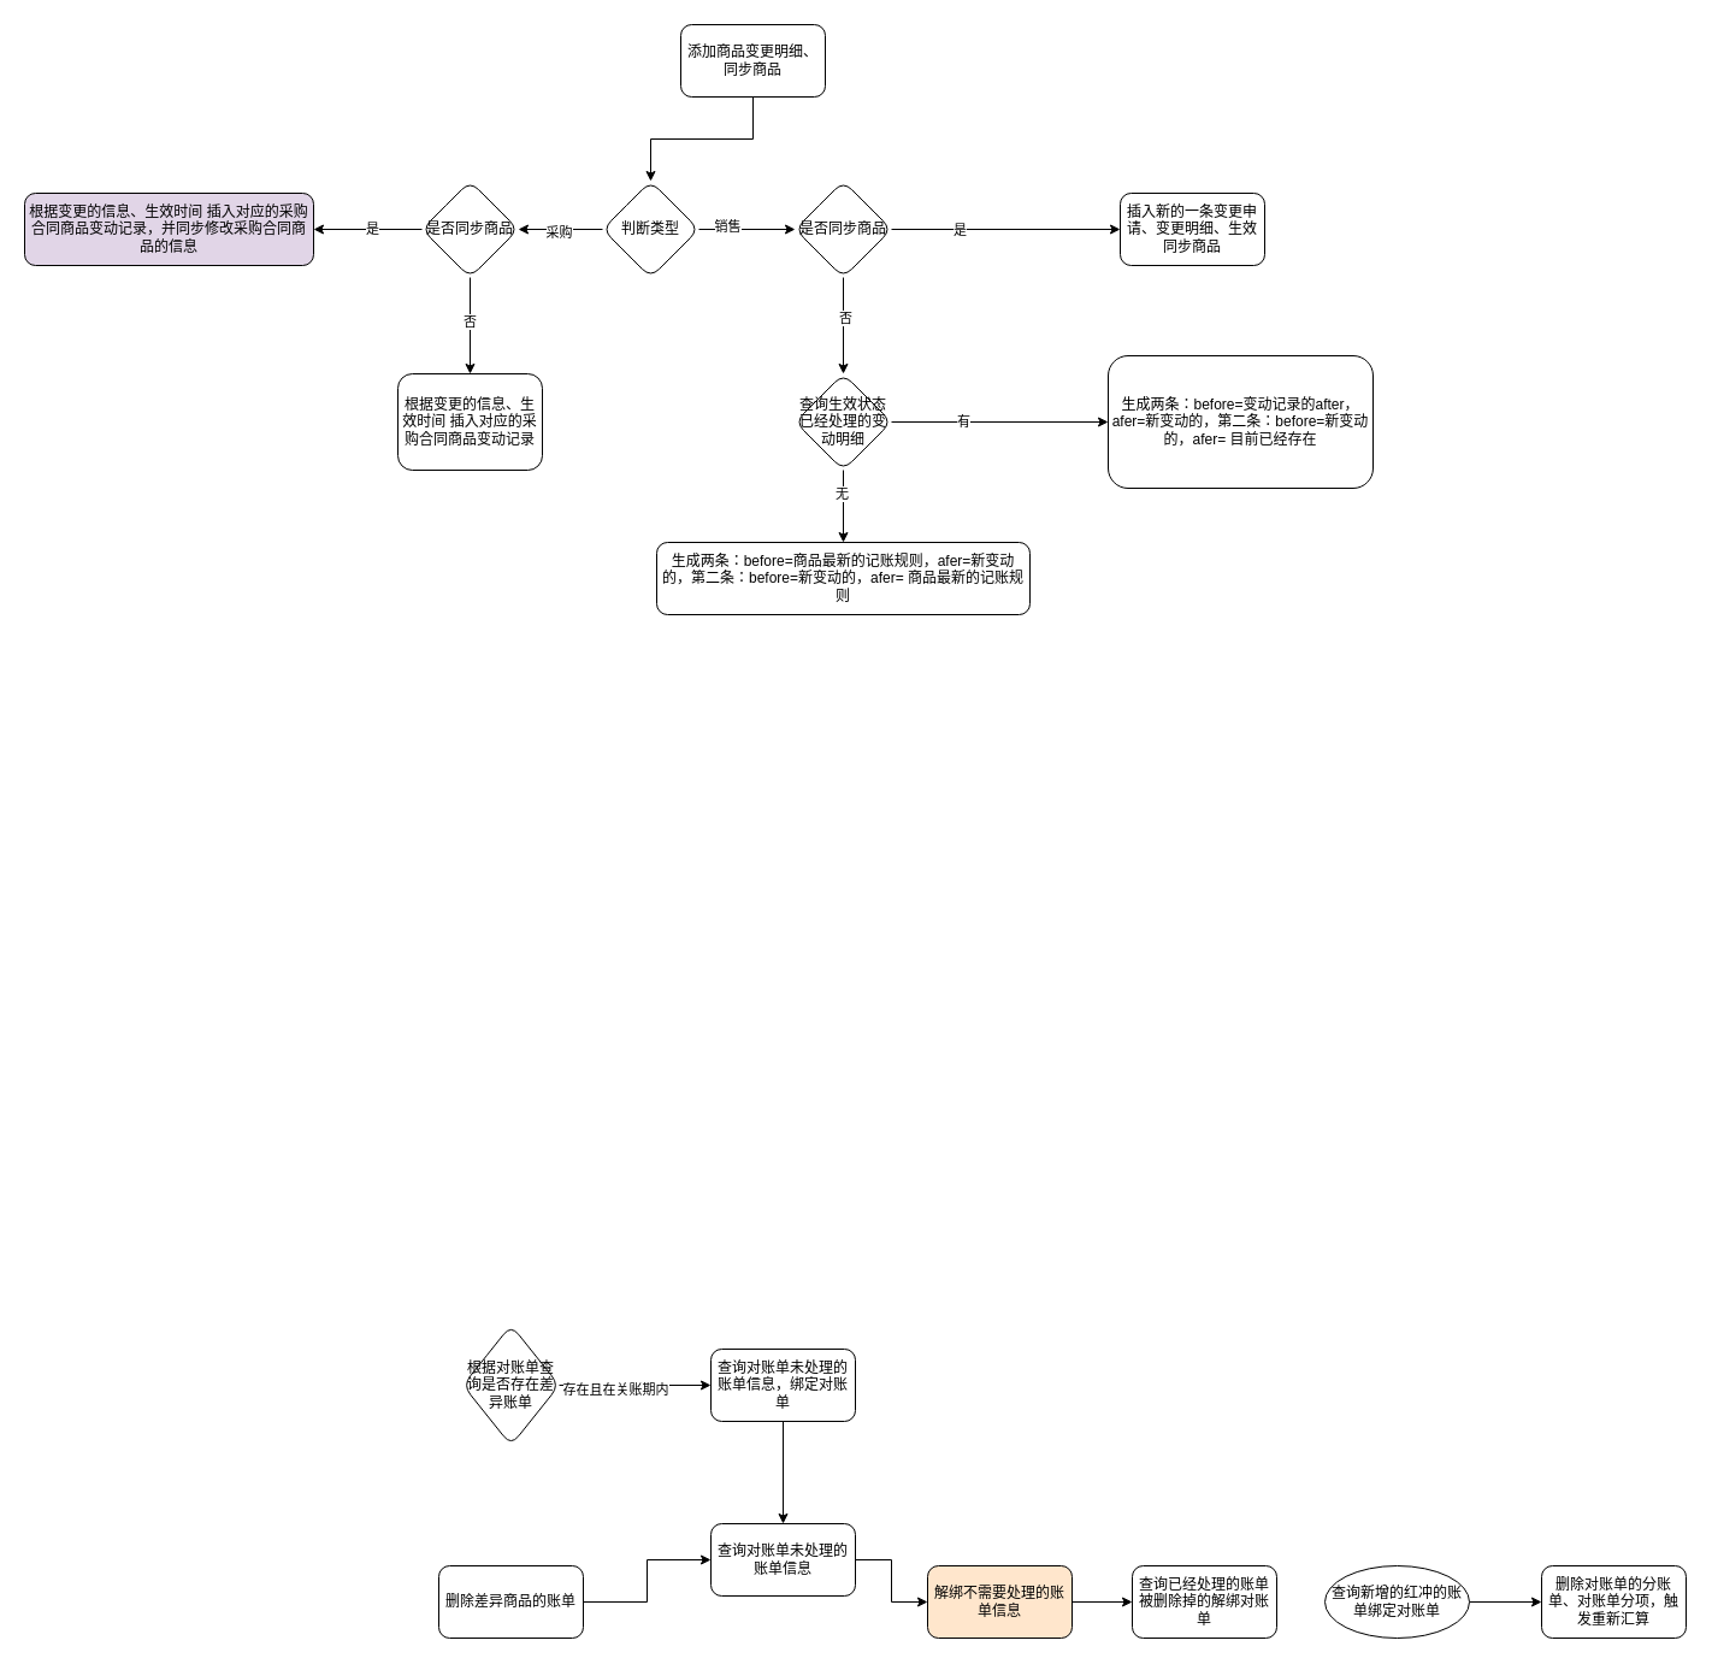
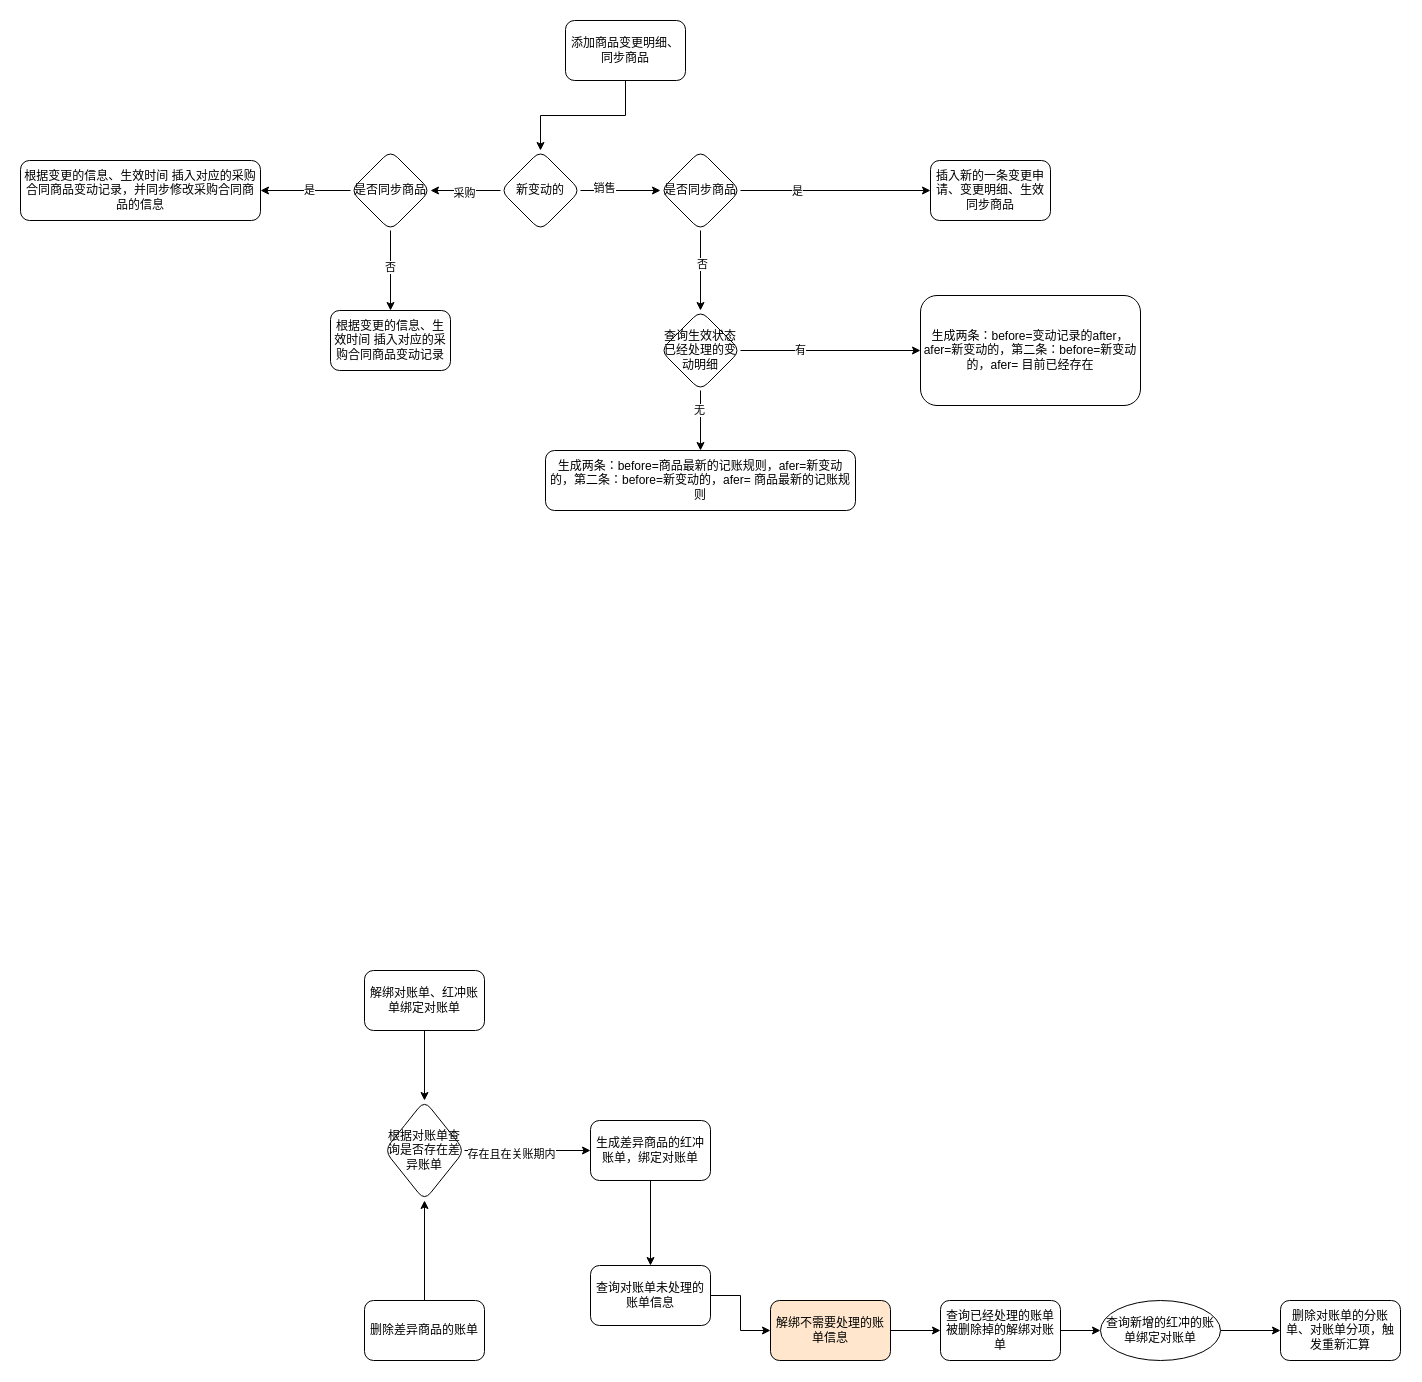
  <mxCell id="0" />
  <mxCell id="1" parent="0" />
  <mxCell id="2" value="" style="edgeStyle=orthogonalEdgeStyle;rounded=0;orthogonalLoop=1;jettySize=auto;html=1;" edge="1" parent="1" source="3" target="8"><mxGeometry relative="1" as="geometry" /></mxCell>
  <mxCell id="3" value="添加商品变更明细、同步商品" style="rounded=1;whiteSpace=wrap;html=1;" vertex="1" parent="1"><mxGeometry x="565" y="20" width="120" height="60" as="geometry" /></mxCell>
  <mxCell id="4" value="" style="edgeStyle=orthogonalEdgeStyle;rounded=0;orthogonalLoop=1;jettySize=auto;html=1;" edge="1" parent="1" source="8" target="13"><mxGeometry relative="1" as="geometry" /></mxCell>
  <mxCell id="5" value="销售" style="edgeLabel;html=1;align=center;verticalAlign=middle;resizable=0;points=[];" vertex="1" connectable="0" parent="4"><mxGeometry x="-0.425" y="3" relative="1" as="geometry"><mxPoint as="offset" /></mxGeometry></mxCell>
  <mxCell id="6" value="" style="edgeStyle=orthogonalEdgeStyle;rounded=0;orthogonalLoop=1;jettySize=auto;html=1;" edge="1" parent="1" source="8" target="26"><mxGeometry relative="1" as="geometry" /></mxCell>
  <mxCell id="7" value="采购" style="edgeLabel;html=1;align=center;verticalAlign=middle;resizable=0;points=[];" vertex="1" connectable="0" parent="6"><mxGeometry x="0.05" y="2" relative="1" as="geometry"><mxPoint as="offset" /></mxGeometry></mxCell>
- <mxCell id="8" value="判断类型" style="rhombus;whiteSpace=wrap;html=1;rounded=1;" vertex="1" parent="1"><mxGeometry x="500" y="150" width="80" height="80" as="geometry" /></mxCell>
+ <mxCell id="8" value="新变动的" style="rhombus;whiteSpace=wrap;html=1;rounded=1;" vertex="1" parent="1"><mxGeometry x="500" y="150" width="80" height="80" as="geometry" /></mxCell>
  <mxCell id="9" value="" style="edgeStyle=orthogonalEdgeStyle;rounded=0;orthogonalLoop=1;jettySize=auto;html=1;" edge="1" parent="1" source="13" target="14"><mxGeometry relative="1" as="geometry" /></mxCell>
  <mxCell id="10" value="是" style="edgeLabel;html=1;align=center;verticalAlign=middle;resizable=0;points=[];" vertex="1" connectable="0" parent="9"><mxGeometry x="-0.41" relative="1" as="geometry"><mxPoint as="offset" /></mxGeometry></mxCell>
  <mxCell id="11" value="" style="edgeStyle=orthogonalEdgeStyle;rounded=0;orthogonalLoop=1;jettySize=auto;html=1;" edge="1" parent="1" source="13" target="19"><mxGeometry relative="1" as="geometry" /></mxCell>
  <mxCell id="12" value="否" style="edgeLabel;html=1;align=center;verticalAlign=middle;resizable=0;points=[];" vertex="1" connectable="0" parent="11"><mxGeometry x="-0.175" y="1" relative="1" as="geometry"><mxPoint as="offset" /></mxGeometry></mxCell>
  <mxCell id="13" value="是否同步商品" style="rhombus;whiteSpace=wrap;html=1;rounded=1;" vertex="1" parent="1"><mxGeometry x="660" y="150" width="80" height="80" as="geometry" /></mxCell>
  <mxCell id="14" value="插入新的一条变更申请、变更明细、生效同步商品" style="whiteSpace=wrap;html=1;rounded=1;" vertex="1" parent="1"><mxGeometry x="930" y="160" width="120" height="60" as="geometry" /></mxCell>
  <mxCell id="15" value="" style="edgeStyle=orthogonalEdgeStyle;rounded=0;orthogonalLoop=1;jettySize=auto;html=1;" edge="1" parent="1" source="19" target="20"><mxGeometry relative="1" as="geometry" /></mxCell>
  <mxCell id="16" value="有" style="edgeLabel;html=1;align=center;verticalAlign=middle;resizable=0;points=[];" vertex="1" connectable="0" parent="15"><mxGeometry x="-0.347" y="1" relative="1" as="geometry"><mxPoint as="offset" /></mxGeometry></mxCell>
  <mxCell id="17" value="" style="edgeStyle=orthogonalEdgeStyle;rounded=0;orthogonalLoop=1;jettySize=auto;html=1;" edge="1" parent="1" source="19" target="21"><mxGeometry relative="1" as="geometry" /></mxCell>
  <mxCell id="18" value="无" style="edgeLabel;html=1;align=center;verticalAlign=middle;resizable=0;points=[];" vertex="1" connectable="0" parent="17"><mxGeometry x="-0.356" y="-2" relative="1" as="geometry"><mxPoint as="offset" /></mxGeometry></mxCell>
  <mxCell id="19" value="查询生效状态已经处理的变动明细" style="rhombus;whiteSpace=wrap;html=1;rounded=1;" vertex="1" parent="1"><mxGeometry x="660" y="310" width="80" height="80" as="geometry" /></mxCell>
  <mxCell id="20" value="生成两条：before=变动记录的after，afer=新变动的，第二条：before=新变动的，afer= 目前已经存在" style="whiteSpace=wrap;html=1;rounded=1;" vertex="1" parent="1"><mxGeometry x="920" y="295" width="220" height="110" as="geometry" /></mxCell>
  <mxCell id="21" value="生成两条：before=商品最新的记账规则，afer=新变动的，第二条：before=新变动的，afer= 商品最新的记账规则" style="whiteSpace=wrap;html=1;rounded=1;" vertex="1" parent="1"><mxGeometry x="545" y="450" width="310" height="60" as="geometry" /></mxCell>
  <mxCell id="22" value="" style="edgeStyle=orthogonalEdgeStyle;rounded=0;orthogonalLoop=1;jettySize=auto;html=1;" edge="1" parent="1" source="26" target="27"><mxGeometry relative="1" as="geometry" /></mxCell>
  <mxCell id="23" value="否" style="edgeLabel;html=1;align=center;verticalAlign=middle;resizable=0;points=[];" vertex="1" connectable="0" parent="22"><mxGeometry x="-0.089" y="-1" relative="1" as="geometry"><mxPoint as="offset" /></mxGeometry></mxCell>
  <mxCell id="24" value="" style="edgeStyle=orthogonalEdgeStyle;rounded=0;orthogonalLoop=1;jettySize=auto;html=1;" edge="1" parent="1" source="26" target="28"><mxGeometry relative="1" as="geometry" /></mxCell>
  <mxCell id="25" value="是" style="edgeLabel;html=1;align=center;verticalAlign=middle;resizable=0;points=[];" vertex="1" connectable="0" parent="24"><mxGeometry x="-0.06" y="-1" relative="1" as="geometry"><mxPoint as="offset" /></mxGeometry></mxCell>
  <mxCell id="26" value="是否同步商品" style="rhombus;whiteSpace=wrap;html=1;rounded=1;" vertex="1" parent="1"><mxGeometry x="350" y="150" width="80" height="80" as="geometry" /></mxCell>
- <mxCell id="27" value="根据变更的信息、生效时间 插入对应的采购合同商品变动记录" style="whiteSpace=wrap;html=1;rounded=1;" vertex="1" parent="1"><mxGeometry x="330" y="310" width="120" height="80" as="geometry" /></mxCell>
- <mxCell id="28" value="根据变更的信息、生效时间 插入对应的采购合同商品变动记录，并同步修改采购合同商品的信息" style="whiteSpace=wrap;html=1;rounded=1;fillColor=#e1d5e7;" vertex="1" parent="1"><mxGeometry x="20" y="160" width="240" height="60" as="geometry" /></mxCell>
+ <mxCell id="27" value="根据变更的信息、生效时间 插入对应的采购合同商品变动记录" style="whiteSpace=wrap;html=1;rounded=1;" vertex="1" parent="1"><mxGeometry x="330" y="310" width="120" height="60" as="geometry" /></mxCell>
+ <mxCell id="28" value="根据变更的信息、生效时间 插入对应的采购合同商品变动记录，并同步修改采购合同商品的信息" style="whiteSpace=wrap;html=1;rounded=1;" vertex="1" parent="1"><mxGeometry x="20" y="160" width="240" height="60" as="geometry" /></mxCell>
+ <mxCell id="29" value="" style="edgeStyle=orthogonalEdgeStyle;rounded=0;orthogonalLoop=1;jettySize=auto;html=1;" edge="1" parent="1" source="30" target="33"><mxGeometry relative="1" as="geometry" /></mxCell>
+ <mxCell id="30" value="解绑对账单、红冲账单绑定对账单" style="rounded=1;whiteSpace=wrap;html=1;" vertex="1" parent="1"><mxGeometry x="364" y="970" width="120" height="60" as="geometry" /></mxCell>
  <mxCell id="31" value="" style="edgeStyle=orthogonalEdgeStyle;rounded=0;orthogonalLoop=1;jettySize=auto;html=1;" edge="1" parent="1" source="33" target="35"><mxGeometry relative="1" as="geometry" /></mxCell>
  <mxCell id="32" value="存在且在关账期内" style="edgeLabel;html=1;align=center;verticalAlign=middle;resizable=0;points=[];" vertex="1" connectable="0" parent="31"><mxGeometry x="-0.264" y="-3" relative="1" as="geometry"><mxPoint as="offset" /></mxGeometry></mxCell>
  <mxCell id="33" value="根据对账单查询是否存在差异账单" style="rhombus;whiteSpace=wrap;html=1;rounded=1;" vertex="1" parent="1"><mxGeometry x="384" y="1100" width="80" height="100" as="geometry" /></mxCell>
  <mxCell id="34" value="" style="edgeStyle=orthogonalEdgeStyle;rounded=0;orthogonalLoop=1;jettySize=auto;html=1;" edge="1" parent="1" source="35" target="39"><mxGeometry relative="1" as="geometry" /></mxCell>
- <mxCell id="35" value="查询对账单未处理的账单信息，绑定对账单" style="whiteSpace=wrap;html=1;rounded=1;" vertex="1" parent="1"><mxGeometry x="590" y="1120" width="120" height="60" as="geometry" /></mxCell>
- <mxCell id="36" style="edgeStyle=orthogonalEdgeStyle;rounded=0;orthogonalLoop=1;jettySize=auto;html=1;entryX=0;entryY=0.5;entryDx=0;entryDy=0;" edge="1" parent="1" source="37" target="39"><mxGeometry relative="1" as="geometry" /></mxCell>
+ <mxCell id="35" value="生成差异商品的红冲账单，绑定对账单" style="whiteSpace=wrap;html=1;rounded=1;" vertex="1" parent="1"><mxGeometry x="590" y="1120" width="120" height="60" as="geometry" /></mxCell>
+ <mxCell id="36" style="edgeStyle=orthogonalEdgeStyle;rounded=0;orthogonalLoop=1;jettySize=auto;html=1;" edge="1" parent="1" source="37" target="33"><mxGeometry relative="1" as="geometry" /></mxCell>
  <mxCell id="37" value="删除差异商品的账单" style="whiteSpace=wrap;html=1;rounded=1;" vertex="1" parent="1"><mxGeometry x="364" y="1300" width="120" height="60" as="geometry" /></mxCell>
  <mxCell id="38" value="" style="edgeStyle=orthogonalEdgeStyle;rounded=0;orthogonalLoop=1;jettySize=auto;html=1;" edge="1" parent="1" source="39" target="41"><mxGeometry relative="1" as="geometry" /></mxCell>
  <mxCell id="39" value="查询对账单未处理的账单信息" style="whiteSpace=wrap;html=1;rounded=1;" vertex="1" parent="1"><mxGeometry x="590" y="1265" width="120" height="60" as="geometry" /></mxCell>
  <mxCell id="40" value="" style="edgeStyle=orthogonalEdgeStyle;rounded=0;orthogonalLoop=1;jettySize=auto;html=1;" edge="1" parent="1" source="41" target="43"><mxGeometry relative="1" as="geometry" /></mxCell>
  <mxCell id="41" value="解绑不需要处理的账单信息" style="whiteSpace=wrap;html=1;rounded=1;fillColor=#ffe6cc;" vertex="1" parent="1"><mxGeometry x="770" y="1300" width="120" height="60" as="geometry" /></mxCell>
+ <mxCell id="42" value="" style="edgeStyle=orthogonalEdgeStyle;rounded=0;orthogonalLoop=1;jettySize=auto;html=1;" edge="1" parent="1" source="43" target="45"><mxGeometry relative="1" as="geometry" /></mxCell>
  <mxCell id="43" value="查询已经处理的账单被删除掉的解绑对账单" style="whiteSpace=wrap;html=1;rounded=1;" vertex="1" parent="1"><mxGeometry x="940" y="1300" width="120" height="60" as="geometry" /></mxCell>
  <mxCell id="44" value="" style="edgeStyle=orthogonalEdgeStyle;rounded=0;orthogonalLoop=1;jettySize=auto;html=1;" edge="1" parent="1" source="45" target="46"><mxGeometry relative="1" as="geometry" /></mxCell>
  <mxCell id="45" value="查询新增的红冲的账单绑定对账单" style="ellipse;whiteSpace=wrap;html=1;" vertex="1" parent="1"><mxGeometry x="1100" y="1300" width="120" height="60" as="geometry" /></mxCell>
  <mxCell id="46" value="删除对账单的分账单、对账单分项，触发重新汇算" style="whiteSpace=wrap;html=1;rounded=1;" vertex="1" parent="1"><mxGeometry x="1280" y="1300" width="120" height="60" as="geometry" /></mxCell>
